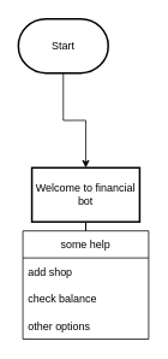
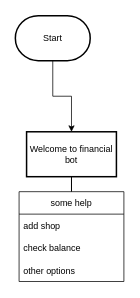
  <mxCell id="0" />
  <mxCell id="1" parent="0" />
  <mxCell id="2" value="" style="edgeStyle=orthogonalEdgeStyle;rounded=0;orthogonalLoop=1;jettySize=auto;html=1;" edge="1" parent="1" source="3" target="5"><mxGeometry relative="1" as="geometry" /></mxCell>
  <mxCell id="3" value="Start" style="strokeWidth=2;html=1;shape=mxgraph.flowchart.terminator;whiteSpace=wrap;" vertex="1" parent="1"><mxGeometry x="20" y="20" width="100" height="60" as="geometry" /></mxCell>
  <mxCell id="4" value="" style="edgeStyle=orthogonalEdgeStyle;rounded=0;orthogonalLoop=1;jettySize=auto;html=1;endArrow=none;" edge="1" parent="1" source="5" target="6"><mxGeometry relative="1" as="geometry"><mxPoint x="95" y="315" as="targetPoint" /></mxGeometry></mxCell>
- <mxCell id="5" value="Welcome to financial bot" style="whiteSpace=wrap;html=1;strokeWidth=2;" vertex="1" parent="1"><mxGeometry x="35" y="185" width="120" height="60" as="geometry" /></mxCell>
+ <mxCell id="5" value="Welcome to financial bot" style="whiteSpace=wrap;html=1;strokeWidth=2;" vertex="1" parent="1"><mxGeometry x="35" y="175" width="120" height="60" as="geometry" /></mxCell>
  <mxCell id="6" value="some help" style="swimlane;fontStyle=0;childLayout=stackLayout;horizontal=1;startSize=30;horizontalStack=0;resizeParent=1;resizeParentMax=0;resizeLast=0;collapsible=1;marginBottom=0;" vertex="1" parent="1"><mxGeometry x="25" y="255" width="140" height="120" as="geometry"><mxRectangle x="450" y="260" width="60" height="30" as="alternateBounds" /></mxGeometry></mxCell>
  <mxCell id="7" value="add shop" style="text;strokeColor=none;fillColor=none;align=left;verticalAlign=middle;spacingLeft=4;spacingRight=4;overflow=hidden;points=[[0,0.5],[1,0.5]];portConstraint=eastwest;rotatable=0;" vertex="1" parent="6"><mxGeometry y="30" width="140" height="30" as="geometry" /></mxCell>
  <mxCell id="8" value="check balance" style="text;strokeColor=none;fillColor=none;align=left;verticalAlign=middle;spacingLeft=4;spacingRight=4;overflow=hidden;points=[[0,0.5],[1,0.5]];portConstraint=eastwest;rotatable=0;" vertex="1" parent="6"><mxGeometry y="60" width="140" height="30" as="geometry" /></mxCell>
  <mxCell id="9" value="other options" style="text;strokeColor=none;fillColor=none;align=left;verticalAlign=middle;spacingLeft=4;spacingRight=4;overflow=hidden;points=[[0,0.5],[1,0.5]];portConstraint=eastwest;rotatable=0;" vertex="1" parent="6"><mxGeometry y="90" width="140" height="30" as="geometry" /></mxCell>
